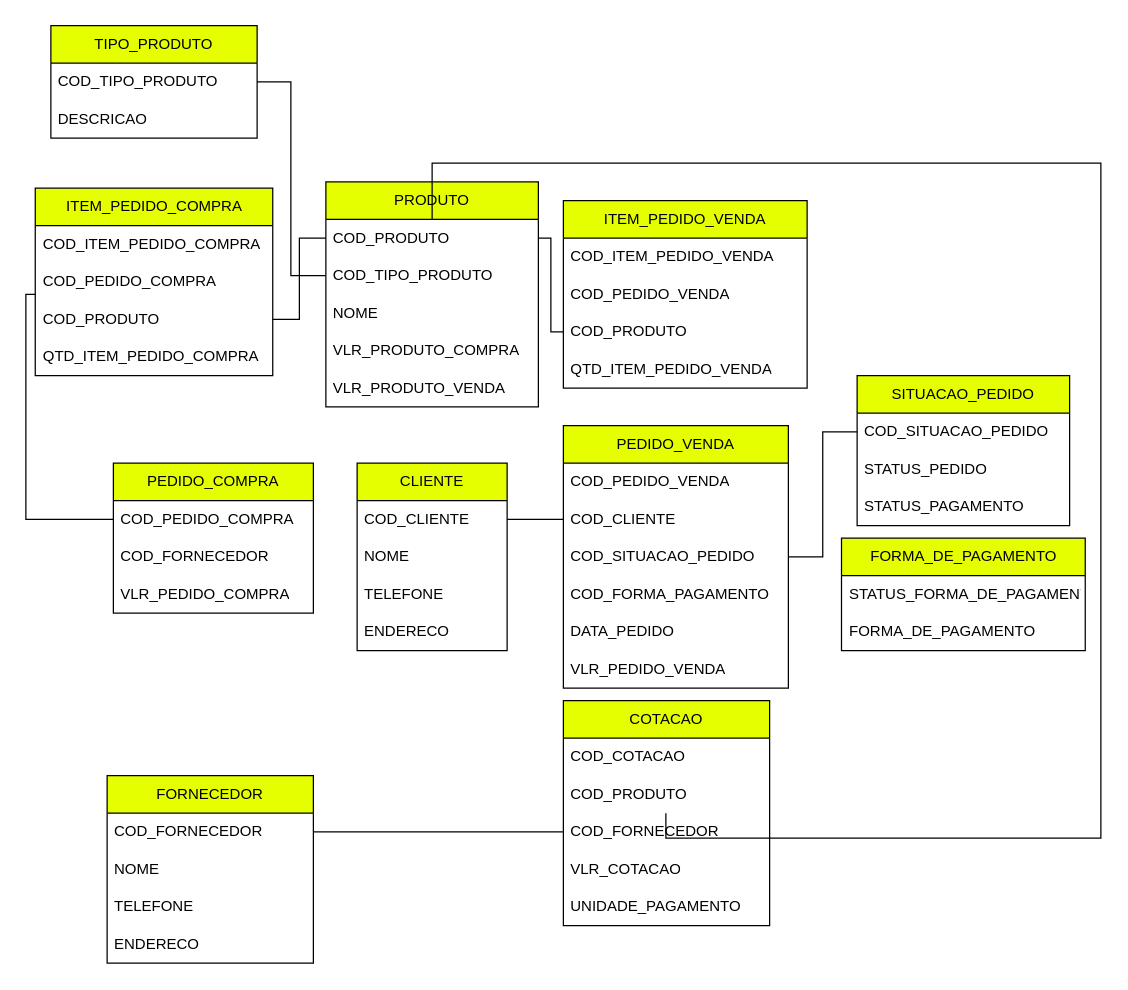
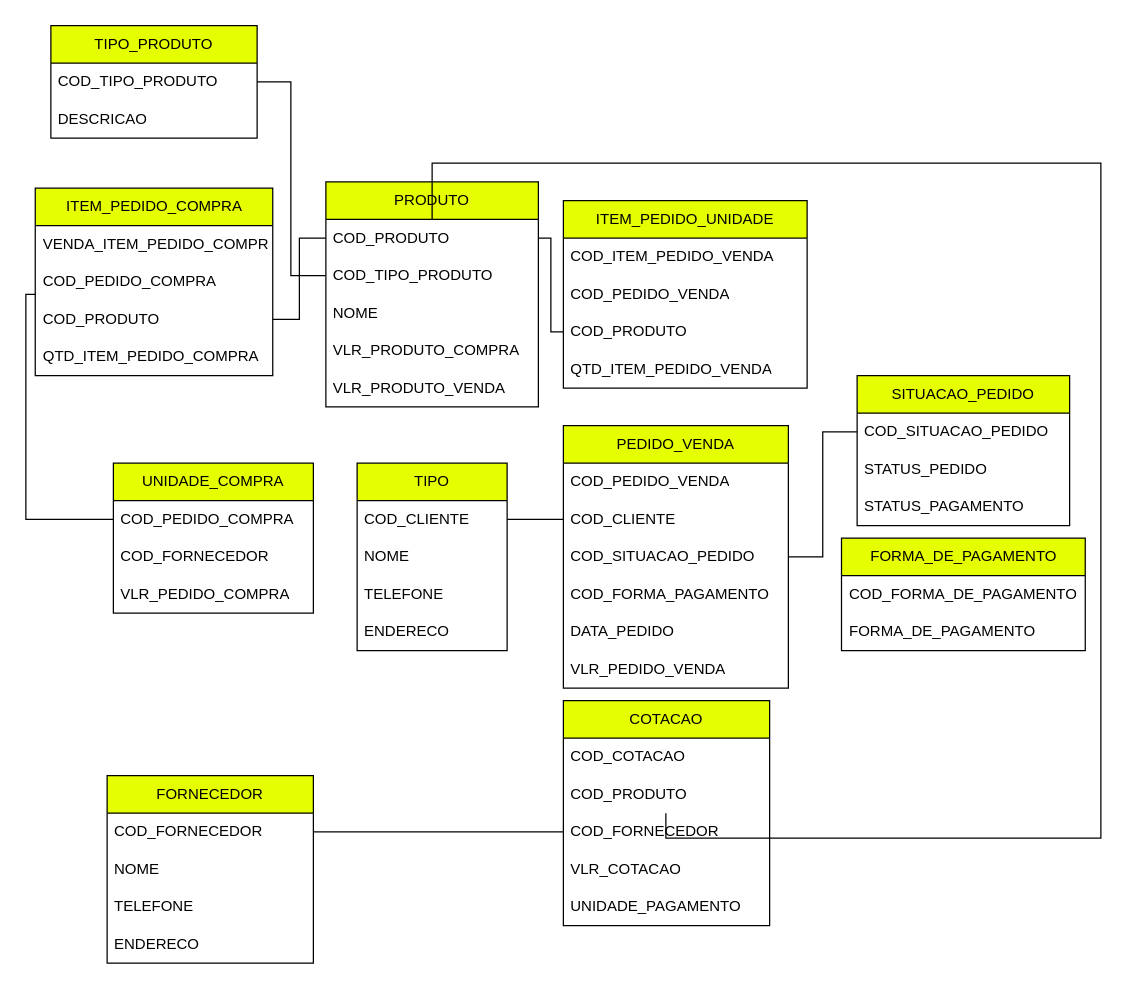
  <mxCell id="0" />
  <mxCell id="1" parent="0" />
  <mxCell id="2" value="PEDIDO_VENDA" style="swimlane;fontStyle=0;childLayout=stackLayout;horizontal=1;startSize=30;horizontalStack=0;resizeParent=1;resizeParentMax=0;resizeLast=0;collapsible=1;marginBottom=0;whiteSpace=wrap;html=1;fillColor=#E5FF00;" parent="1" vertex="1"><mxGeometry x="450" y="340" width="180" height="210" as="geometry" /></mxCell>
  <mxCell id="3" value="COD_PEDIDO_VENDA" style="text;strokeColor=none;fillColor=none;align=left;verticalAlign=middle;spacingLeft=4;spacingRight=4;overflow=hidden;points=[[0,0.5],[1,0.5]];portConstraint=eastwest;rotatable=0;whiteSpace=wrap;html=1;" parent="2" vertex="1"><mxGeometry y="30" width="180" height="30" as="geometry" /></mxCell>
  <mxCell id="4" value="COD_CLIENTE" style="text;strokeColor=none;fillColor=none;align=left;verticalAlign=middle;spacingLeft=4;spacingRight=4;overflow=hidden;points=[[0,0.5],[1,0.5]];portConstraint=eastwest;rotatable=0;whiteSpace=wrap;html=1;" parent="2" vertex="1"><mxGeometry y="60" width="180" height="30" as="geometry" /></mxCell>
  <mxCell id="5" value="COD_SITUACAO_PEDIDO" style="text;strokeColor=none;fillColor=none;align=left;verticalAlign=middle;spacingLeft=4;spacingRight=4;overflow=hidden;points=[[0,0.5],[1,0.5]];portConstraint=eastwest;rotatable=0;whiteSpace=wrap;html=1;" parent="2" vertex="1"><mxGeometry y="90" width="180" height="30" as="geometry" /></mxCell>
  <mxCell id="6" value="COD_FORMA_PAGAMENTO" style="text;strokeColor=none;fillColor=none;align=left;verticalAlign=middle;spacingLeft=4;spacingRight=4;overflow=hidden;points=[[0,0.5],[1,0.5]];portConstraint=eastwest;rotatable=0;whiteSpace=wrap;html=1;" parent="2" vertex="1"><mxGeometry y="120" width="180" height="30" as="geometry" /></mxCell>
  <mxCell id="7" value="DATA_PEDIDO" style="text;strokeColor=none;fillColor=none;align=left;verticalAlign=middle;spacingLeft=4;spacingRight=4;overflow=hidden;points=[[0,0.5],[1,0.5]];portConstraint=eastwest;rotatable=0;whiteSpace=wrap;html=1;" parent="2" vertex="1"><mxGeometry y="150" width="180" height="30" as="geometry" /></mxCell>
  <mxCell id="8" value="VLR_PEDIDO_VENDA" style="text;strokeColor=none;fillColor=none;align=left;verticalAlign=middle;spacingLeft=4;spacingRight=4;overflow=hidden;points=[[0,0.5],[1,0.5]];portConstraint=eastwest;rotatable=0;whiteSpace=wrap;html=1;" parent="2" vertex="1"><mxGeometry y="180" width="180" height="30" as="geometry" /></mxCell>
- <mxCell id="9" value="CLIENTE" style="swimlane;fontStyle=0;childLayout=stackLayout;horizontal=1;startSize=30;horizontalStack=0;resizeParent=1;resizeParentMax=0;resizeLast=0;collapsible=1;marginBottom=0;whiteSpace=wrap;html=1;fillColor=#E5FF00;" parent="1" vertex="1"><mxGeometry x="285" y="370" width="120" height="150" as="geometry" /></mxCell>
+ <mxCell id="9" value="TIPO" style="swimlane;fontStyle=0;childLayout=stackLayout;horizontal=1;startSize=30;horizontalStack=0;resizeParent=1;resizeParentMax=0;resizeLast=0;collapsible=1;marginBottom=0;whiteSpace=wrap;html=1;fillColor=#E5FF00;" parent="1" vertex="1"><mxGeometry x="285" y="370" width="120" height="150" as="geometry" /></mxCell>
  <mxCell id="10" value="COD_CLIENTE" style="text;strokeColor=none;fillColor=none;align=left;verticalAlign=middle;spacingLeft=4;spacingRight=4;overflow=hidden;points=[[0,0.5],[1,0.5]];portConstraint=eastwest;rotatable=0;whiteSpace=wrap;html=1;" parent="9" vertex="1"><mxGeometry y="30" width="120" height="30" as="geometry" /></mxCell>
  <mxCell id="11" value="NOME" style="text;strokeColor=none;fillColor=none;align=left;verticalAlign=middle;spacingLeft=4;spacingRight=4;overflow=hidden;points=[[0,0.5],[1,0.5]];portConstraint=eastwest;rotatable=0;whiteSpace=wrap;html=1;" parent="9" vertex="1"><mxGeometry y="60" width="120" height="30" as="geometry" /></mxCell>
  <mxCell id="12" value="TELEFONE" style="text;strokeColor=none;fillColor=none;align=left;verticalAlign=middle;spacingLeft=4;spacingRight=4;overflow=hidden;points=[[0,0.5],[1,0.5]];portConstraint=eastwest;rotatable=0;whiteSpace=wrap;html=1;" parent="9" vertex="1"><mxGeometry y="90" width="120" height="30" as="geometry" /></mxCell>
  <mxCell id="13" value="ENDERECO" style="text;strokeColor=none;fillColor=none;align=left;verticalAlign=middle;spacingLeft=4;spacingRight=4;overflow=hidden;points=[[0,0.5],[1,0.5]];portConstraint=eastwest;rotatable=0;whiteSpace=wrap;html=1;" parent="9" vertex="1"><mxGeometry y="120" width="120" height="30" as="geometry" /></mxCell>
  <mxCell id="14" value="" style="endArrow=none;html=1;rounded=0;entryX=0;entryY=0.5;entryDx=0;entryDy=0;exitX=1;exitY=0.5;exitDx=0;exitDy=0;" parent="1" source="10" target="4" edge="1"><mxGeometry width="50" height="50" relative="1" as="geometry"><mxPoint x="660" y="450" as="sourcePoint" /><mxPoint x="710" y="400" as="targetPoint" /></mxGeometry></mxCell>
  <mxCell id="15" value="SITUACAO_PEDIDO" style="swimlane;fontStyle=0;childLayout=stackLayout;horizontal=1;startSize=30;horizontalStack=0;resizeParent=1;resizeParentMax=0;resizeLast=0;collapsible=1;marginBottom=0;whiteSpace=wrap;html=1;fillColor=#E5FF00;" parent="1" vertex="1"><mxGeometry x="685" y="300" width="170" height="120" as="geometry" /></mxCell>
  <mxCell id="16" value="COD_SITUACAO_PEDIDO" style="text;strokeColor=none;fillColor=none;align=left;verticalAlign=middle;spacingLeft=4;spacingRight=4;overflow=hidden;points=[[0,0.5],[1,0.5]];portConstraint=eastwest;rotatable=0;whiteSpace=wrap;html=1;" parent="15" vertex="1"><mxGeometry y="30" width="170" height="30" as="geometry" /></mxCell>
  <mxCell id="17" value="STATUS_PEDIDO" style="text;strokeColor=none;fillColor=none;align=left;verticalAlign=middle;spacingLeft=4;spacingRight=4;overflow=hidden;points=[[0,0.5],[1,0.5]];portConstraint=eastwest;rotatable=0;whiteSpace=wrap;html=1;" parent="15" vertex="1"><mxGeometry y="60" width="170" height="30" as="geometry" /></mxCell>
  <mxCell id="18" value="STATUS_PAGAMENTO" style="text;strokeColor=none;fillColor=none;align=left;verticalAlign=middle;spacingLeft=4;spacingRight=4;overflow=hidden;points=[[0,0.5],[1,0.5]];portConstraint=eastwest;rotatable=0;whiteSpace=wrap;html=1;" parent="15" vertex="1"><mxGeometry y="90" width="170" height="30" as="geometry" /></mxCell>
  <mxCell id="19" value="" style="endArrow=none;html=1;rounded=0;entryX=1;entryY=0.5;entryDx=0;entryDy=0;exitX=0;exitY=0.5;exitDx=0;exitDy=0;edgeStyle=orthogonalEdgeStyle;" parent="1" source="16" target="5" edge="1"><mxGeometry width="50" height="50" relative="1" as="geometry"><mxPoint x="410" y="315" as="sourcePoint" /><mxPoint x="430" y="345" as="targetPoint" /></mxGeometry></mxCell>
  <mxCell id="20" value="FORMA_DE_PAGAMENTO" style="swimlane;fontStyle=0;childLayout=stackLayout;horizontal=1;startSize=30;horizontalStack=0;resizeParent=1;resizeParentMax=0;resizeLast=0;collapsible=1;marginBottom=0;whiteSpace=wrap;html=1;fillColor=#E5FF00;" parent="1" vertex="1"><mxGeometry x="672.5" y="430" width="195" height="90" as="geometry" /></mxCell>
- <mxCell id="21" value="STATUS_FORMA_DE_PAGAMENTO" style="text;strokeColor=none;fillColor=none;align=left;verticalAlign=middle;spacingLeft=4;spacingRight=4;overflow=hidden;points=[[0,0.5],[1,0.5]];portConstraint=eastwest;rotatable=0;whiteSpace=wrap;html=1;" parent="20" vertex="1"><mxGeometry y="30" width="195" height="30" as="geometry" /></mxCell>
+ <mxCell id="21" value="COD_FORMA_DE_PAGAMENTO" style="text;strokeColor=none;fillColor=none;align=left;verticalAlign=middle;spacingLeft=4;spacingRight=4;overflow=hidden;points=[[0,0.5],[1,0.5]];portConstraint=eastwest;rotatable=0;whiteSpace=wrap;html=1;" parent="20" vertex="1"><mxGeometry y="30" width="195" height="30" as="geometry" /></mxCell>
  <mxCell id="22" value="FORMA_DE_PAGAMENTO" style="text;strokeColor=none;fillColor=none;align=left;verticalAlign=middle;spacingLeft=4;spacingRight=4;overflow=hidden;points=[[0,0.5],[1,0.5]];portConstraint=eastwest;rotatable=0;whiteSpace=wrap;html=1;" parent="20" vertex="1"><mxGeometry y="60" width="195" height="30" as="geometry" /></mxCell>
  <mxCell id="23" value="PRODUTO" style="swimlane;fontStyle=0;childLayout=stackLayout;horizontal=1;startSize=30;horizontalStack=0;resizeParent=1;resizeParentMax=0;resizeLast=0;collapsible=1;marginBottom=0;whiteSpace=wrap;html=1;fillColor=#E5FF00;" parent="1" vertex="1"><mxGeometry x="260" y="145" width="170" height="180" as="geometry" /></mxCell>
  <mxCell id="24" value="COD_PRODUTO" style="text;strokeColor=none;fillColor=none;align=left;verticalAlign=middle;spacingLeft=4;spacingRight=4;overflow=hidden;points=[[0,0.5],[1,0.5]];portConstraint=eastwest;rotatable=0;whiteSpace=wrap;html=1;" parent="23" vertex="1"><mxGeometry y="30" width="170" height="30" as="geometry" /></mxCell>
  <mxCell id="25" value="COD_TIPO_PRODUTO" style="text;strokeColor=none;fillColor=none;align=left;verticalAlign=middle;spacingLeft=4;spacingRight=4;overflow=hidden;points=[[0,0.5],[1,0.5]];portConstraint=eastwest;rotatable=0;whiteSpace=wrap;html=1;" parent="23" vertex="1"><mxGeometry y="60" width="170" height="30" as="geometry" /></mxCell>
  <mxCell id="26" value="NOME" style="text;strokeColor=none;fillColor=none;align=left;verticalAlign=middle;spacingLeft=4;spacingRight=4;overflow=hidden;points=[[0,0.5],[1,0.5]];portConstraint=eastwest;rotatable=0;whiteSpace=wrap;html=1;" parent="23" vertex="1"><mxGeometry y="90" width="170" height="30" as="geometry" /></mxCell>
  <mxCell id="27" value="VLR_PRODUTO_COMPRA" style="text;strokeColor=none;fillColor=none;align=left;verticalAlign=middle;spacingLeft=4;spacingRight=4;overflow=hidden;points=[[0,0.5],[1,0.5]];portConstraint=eastwest;rotatable=0;whiteSpace=wrap;html=1;" parent="23" vertex="1"><mxGeometry y="120" width="170" height="30" as="geometry" /></mxCell>
  <mxCell id="28" value="VLR_PRODUTO_VENDA" style="text;strokeColor=none;fillColor=none;align=left;verticalAlign=middle;spacingLeft=4;spacingRight=4;overflow=hidden;points=[[0,0.5],[1,0.5]];portConstraint=eastwest;rotatable=0;whiteSpace=wrap;html=1;" parent="23" vertex="1"><mxGeometry y="150" width="170" height="30" as="geometry" /></mxCell>
- <mxCell id="29" value="ITEM_PEDIDO_VENDA" style="swimlane;fontStyle=0;childLayout=stackLayout;horizontal=1;startSize=30;horizontalStack=0;resizeParent=1;resizeParentMax=0;resizeLast=0;collapsible=1;marginBottom=0;whiteSpace=wrap;html=1;fillColor=#E5FF00;" parent="1" vertex="1"><mxGeometry x="450" y="160" width="195" height="150" as="geometry" /></mxCell>
+ <mxCell id="29" value="ITEM_PEDIDO_UNIDADE" style="swimlane;fontStyle=0;childLayout=stackLayout;horizontal=1;startSize=30;horizontalStack=0;resizeParent=1;resizeParentMax=0;resizeLast=0;collapsible=1;marginBottom=0;whiteSpace=wrap;html=1;fillColor=#E5FF00;" parent="1" vertex="1"><mxGeometry x="450" y="160" width="195" height="150" as="geometry" /></mxCell>
  <mxCell id="30" value="COD_ITEM_PEDIDO_VENDA" style="text;strokeColor=none;fillColor=none;align=left;verticalAlign=middle;spacingLeft=4;spacingRight=4;overflow=hidden;points=[[0,0.5],[1,0.5]];portConstraint=eastwest;rotatable=0;whiteSpace=wrap;html=1;" parent="29" vertex="1"><mxGeometry y="30" width="195" height="30" as="geometry" /></mxCell>
  <mxCell id="31" value="COD_PEDIDO_VENDA" style="text;strokeColor=none;fillColor=none;align=left;verticalAlign=middle;spacingLeft=4;spacingRight=4;overflow=hidden;points=[[0,0.5],[1,0.5]];portConstraint=eastwest;rotatable=0;whiteSpace=wrap;html=1;" parent="29" vertex="1"><mxGeometry y="60" width="195" height="30" as="geometry" /></mxCell>
  <mxCell id="32" value="COD_PRODUTO" style="text;strokeColor=none;fillColor=none;align=left;verticalAlign=middle;spacingLeft=4;spacingRight=4;overflow=hidden;points=[[0,0.5],[1,0.5]];portConstraint=eastwest;rotatable=0;whiteSpace=wrap;html=1;" parent="29" vertex="1"><mxGeometry y="90" width="195" height="30" as="geometry" /></mxCell>
  <mxCell id="33" value="QTD_ITEM_PEDIDO_VENDA" style="text;strokeColor=none;fillColor=none;align=left;verticalAlign=middle;spacingLeft=4;spacingRight=4;overflow=hidden;points=[[0,0.5],[1,0.5]];portConstraint=eastwest;rotatable=0;whiteSpace=wrap;html=1;" parent="29" vertex="1"><mxGeometry y="120" width="195" height="30" as="geometry" /></mxCell>
  <mxCell id="34" value="FORNECEDOR" style="swimlane;fontStyle=0;childLayout=stackLayout;horizontal=1;startSize=30;horizontalStack=0;resizeParent=1;resizeParentMax=0;resizeLast=0;collapsible=1;marginBottom=0;whiteSpace=wrap;html=1;fillColor=#E5FF00;" parent="1" vertex="1"><mxGeometry x="85" y="620" width="165" height="150" as="geometry" /></mxCell>
  <mxCell id="35" value="COD_FORNECEDOR" style="text;strokeColor=none;fillColor=none;align=left;verticalAlign=middle;spacingLeft=4;spacingRight=4;overflow=hidden;points=[[0,0.5],[1,0.5]];portConstraint=eastwest;rotatable=0;whiteSpace=wrap;html=1;" parent="34" vertex="1"><mxGeometry y="30" width="165" height="30" as="geometry" /></mxCell>
  <mxCell id="36" value="NOME" style="text;strokeColor=none;fillColor=none;align=left;verticalAlign=middle;spacingLeft=4;spacingRight=4;overflow=hidden;points=[[0,0.5],[1,0.5]];portConstraint=eastwest;rotatable=0;whiteSpace=wrap;html=1;" parent="34" vertex="1"><mxGeometry y="60" width="165" height="30" as="geometry" /></mxCell>
  <mxCell id="37" value="TELEFONE" style="text;strokeColor=none;fillColor=none;align=left;verticalAlign=middle;spacingLeft=4;spacingRight=4;overflow=hidden;points=[[0,0.5],[1,0.5]];portConstraint=eastwest;rotatable=0;whiteSpace=wrap;html=1;" parent="34" vertex="1"><mxGeometry y="90" width="165" height="30" as="geometry" /></mxCell>
  <mxCell id="38" value="ENDERECO" style="text;strokeColor=none;fillColor=none;align=left;verticalAlign=middle;spacingLeft=4;spacingRight=4;overflow=hidden;points=[[0,0.5],[1,0.5]];portConstraint=eastwest;rotatable=0;whiteSpace=wrap;html=1;" parent="34" vertex="1"><mxGeometry y="120" width="165" height="30" as="geometry" /></mxCell>
  <mxCell id="39" value="" style="endArrow=none;html=1;rounded=0;entryX=0;entryY=0.5;entryDx=0;entryDy=0;exitX=1;exitY=0.5;exitDx=0;exitDy=0;edgeStyle=orthogonalEdgeStyle;" parent="1" source="24" target="32" edge="1"><mxGeometry width="50" height="50" relative="1" as="geometry"><mxPoint x="400" y="480" as="sourcePoint" /><mxPoint x="430" y="345" as="targetPoint" /></mxGeometry></mxCell>
- <mxCell id="40" value="PEDIDO_COMPRA" style="swimlane;fontStyle=0;childLayout=stackLayout;horizontal=1;startSize=30;horizontalStack=0;resizeParent=1;resizeParentMax=0;resizeLast=0;collapsible=1;marginBottom=0;whiteSpace=wrap;html=1;fillColor=#E5FF00;" parent="1" vertex="1"><mxGeometry x="90" y="370" width="160" height="120" as="geometry" /></mxCell>
+ <mxCell id="40" value="UNIDADE_COMPRA" style="swimlane;fontStyle=0;childLayout=stackLayout;horizontal=1;startSize=30;horizontalStack=0;resizeParent=1;resizeParentMax=0;resizeLast=0;collapsible=1;marginBottom=0;whiteSpace=wrap;html=1;fillColor=#E5FF00;" parent="1" vertex="1"><mxGeometry x="90" y="370" width="160" height="120" as="geometry" /></mxCell>
  <mxCell id="41" value="COD_PEDIDO_COMPRA" style="text;strokeColor=none;fillColor=none;align=left;verticalAlign=middle;spacingLeft=4;spacingRight=4;overflow=hidden;points=[[0,0.5],[1,0.5]];portConstraint=eastwest;rotatable=0;whiteSpace=wrap;html=1;" parent="40" vertex="1"><mxGeometry y="30" width="160" height="30" as="geometry" /></mxCell>
  <mxCell id="42" value="COD_FORNECEDOR" style="text;strokeColor=none;fillColor=none;align=left;verticalAlign=middle;spacingLeft=4;spacingRight=4;overflow=hidden;points=[[0,0.5],[1,0.5]];portConstraint=eastwest;rotatable=0;whiteSpace=wrap;html=1;" parent="40" vertex="1"><mxGeometry y="60" width="160" height="30" as="geometry" /></mxCell>
  <mxCell id="43" value="VLR_PEDIDO_COMPRA" style="text;strokeColor=none;fillColor=none;align=left;verticalAlign=middle;spacingLeft=4;spacingRight=4;overflow=hidden;points=[[0,0.5],[1,0.5]];portConstraint=eastwest;rotatable=0;whiteSpace=wrap;html=1;" parent="40" vertex="1"><mxGeometry y="90" width="160" height="30" as="geometry" /></mxCell>
  <mxCell id="44" value="ITEM_PEDIDO_COMPRA" style="swimlane;fontStyle=0;childLayout=stackLayout;horizontal=1;startSize=30;horizontalStack=0;resizeParent=1;resizeParentMax=0;resizeLast=0;collapsible=1;marginBottom=0;whiteSpace=wrap;html=1;fillColor=#E5FF00;" parent="1" vertex="1"><mxGeometry x="27.5" y="150" width="190" height="150" as="geometry" /></mxCell>
- <mxCell id="45" value="COD_ITEM_PEDIDO_COMPRA" style="text;strokeColor=none;fillColor=none;align=left;verticalAlign=middle;spacingLeft=4;spacingRight=4;overflow=hidden;points=[[0,0.5],[1,0.5]];portConstraint=eastwest;rotatable=0;whiteSpace=wrap;html=1;" parent="44" vertex="1"><mxGeometry y="30" width="190" height="30" as="geometry" /></mxCell>
+ <mxCell id="45" value="VENDA_ITEM_PEDIDO_COMPRA" style="text;strokeColor=none;fillColor=none;align=left;verticalAlign=middle;spacingLeft=4;spacingRight=4;overflow=hidden;points=[[0,0.5],[1,0.5]];portConstraint=eastwest;rotatable=0;whiteSpace=wrap;html=1;" parent="44" vertex="1"><mxGeometry y="30" width="190" height="30" as="geometry" /></mxCell>
  <mxCell id="46" value="COD_PEDIDO_COMPRA" style="text;strokeColor=none;fillColor=none;align=left;verticalAlign=middle;spacingLeft=4;spacingRight=4;overflow=hidden;points=[[0,0.5],[1,0.5]];portConstraint=eastwest;rotatable=0;whiteSpace=wrap;html=1;" parent="44" vertex="1"><mxGeometry y="60" width="190" height="30" as="geometry" /></mxCell>
  <mxCell id="47" value="COD_PRODUTO" style="text;strokeColor=none;fillColor=none;align=left;verticalAlign=middle;spacingLeft=4;spacingRight=4;overflow=hidden;points=[[0,0.5],[1,0.5]];portConstraint=eastwest;rotatable=0;whiteSpace=wrap;html=1;" parent="44" vertex="1"><mxGeometry y="90" width="190" height="30" as="geometry" /></mxCell>
  <mxCell id="48" value="QTD_ITEM_PEDIDO_COMPRA" style="text;strokeColor=none;fillColor=none;align=left;verticalAlign=middle;spacingLeft=4;spacingRight=4;overflow=hidden;points=[[0,0.5],[1,0.5]];portConstraint=eastwest;rotatable=0;whiteSpace=wrap;html=1;" parent="44" vertex="1"><mxGeometry y="120" width="190" height="30" as="geometry" /></mxCell>
  <mxCell id="49" value="" style="endArrow=none;html=1;rounded=0;entryX=0;entryY=0.5;entryDx=0;entryDy=0;exitX=1;exitY=0.5;exitDx=0;exitDy=0;edgeStyle=orthogonalEdgeStyle;" parent="1" source="47" target="24" edge="1"><mxGeometry width="50" height="50" relative="1" as="geometry"><mxPoint x="240" y="475" as="sourcePoint" /><mxPoint x="210" y="385" as="targetPoint" /></mxGeometry></mxCell>
  <mxCell id="50" value="TIPO_PRODUTO" style="swimlane;fontStyle=0;childLayout=stackLayout;horizontal=1;startSize=30;horizontalStack=0;resizeParent=1;resizeParentMax=0;resizeLast=0;collapsible=1;marginBottom=0;whiteSpace=wrap;html=1;fillColor=#E5FF00;" parent="1" vertex="1"><mxGeometry x="40" y="20" width="165" height="90" as="geometry" /></mxCell>
  <mxCell id="51" value="COD_TIPO_PRODUTO" style="text;strokeColor=none;fillColor=none;align=left;verticalAlign=middle;spacingLeft=4;spacingRight=4;overflow=hidden;points=[[0,0.5],[1,0.5]];portConstraint=eastwest;rotatable=0;whiteSpace=wrap;html=1;" parent="50" vertex="1"><mxGeometry y="30" width="165" height="30" as="geometry" /></mxCell>
  <mxCell id="52" value="DESCRICAO" style="text;strokeColor=none;fillColor=none;align=left;verticalAlign=middle;spacingLeft=4;spacingRight=4;overflow=hidden;points=[[0,0.5],[1,0.5]];portConstraint=eastwest;rotatable=0;whiteSpace=wrap;html=1;" parent="50" vertex="1"><mxGeometry y="60" width="165" height="30" as="geometry" /></mxCell>
  <mxCell id="53" value="COTACAO" style="swimlane;fontStyle=0;childLayout=stackLayout;horizontal=1;startSize=30;horizontalStack=0;resizeParent=1;resizeParentMax=0;resizeLast=0;collapsible=1;marginBottom=0;whiteSpace=wrap;html=1;fillColor=#E5FF00;" parent="1" vertex="1"><mxGeometry x="450" y="560" width="165" height="180" as="geometry" /></mxCell>
  <mxCell id="54" value="COD_COTACAO" style="text;strokeColor=none;fillColor=none;align=left;verticalAlign=middle;spacingLeft=4;spacingRight=4;overflow=hidden;points=[[0,0.5],[1,0.5]];portConstraint=eastwest;rotatable=0;whiteSpace=wrap;html=1;" parent="53" vertex="1"><mxGeometry y="30" width="165" height="30" as="geometry" /></mxCell>
  <mxCell id="55" value="COD_PRODUTO" style="text;strokeColor=none;fillColor=none;align=left;verticalAlign=middle;spacingLeft=4;spacingRight=4;overflow=hidden;points=[[0,0.5],[1,0.5]];portConstraint=eastwest;rotatable=0;whiteSpace=wrap;html=1;" parent="53" vertex="1"><mxGeometry y="60" width="165" height="30" as="geometry" /></mxCell>
  <mxCell id="56" value="COD_FORNECEDOR" style="text;strokeColor=none;fillColor=none;align=left;verticalAlign=middle;spacingLeft=4;spacingRight=4;overflow=hidden;points=[[0,0.5],[1,0.5]];portConstraint=eastwest;rotatable=0;whiteSpace=wrap;html=1;" parent="53" vertex="1"><mxGeometry y="90" width="165" height="30" as="geometry" /></mxCell>
  <mxCell id="57" value="VLR_COTACAO" style="text;strokeColor=none;fillColor=none;align=left;verticalAlign=middle;spacingLeft=4;spacingRight=4;overflow=hidden;points=[[0,0.5],[1,0.5]];portConstraint=eastwest;rotatable=0;whiteSpace=wrap;html=1;" parent="53" vertex="1"><mxGeometry y="120" width="165" height="30" as="geometry" /></mxCell>
  <mxCell id="58" value="UNIDADE_PAGAMENTO" style="text;strokeColor=none;fillColor=none;align=left;verticalAlign=middle;spacingLeft=4;spacingRight=4;overflow=hidden;points=[[0,0.5],[1,0.5]];portConstraint=eastwest;rotatable=0;whiteSpace=wrap;html=1;" parent="53" vertex="1"><mxGeometry y="150" width="165" height="30" as="geometry" /></mxCell>
  <mxCell id="59" value="" style="endArrow=none;html=1;rounded=0;exitX=1;exitY=0.5;exitDx=0;exitDy=0;entryX=0;entryY=0.5;entryDx=0;entryDy=0;edgeStyle=orthogonalEdgeStyle;" parent="1" source="51" target="25" edge="1"><mxGeometry width="50" height="50" relative="1" as="geometry"><mxPoint x="200" y="325" as="sourcePoint" /><mxPoint x="240" y="170" as="targetPoint" /><Array as="points"><mxPoint x="232" y="65" /><mxPoint x="232" y="220" /></Array></mxGeometry></mxCell>
  <mxCell id="60" value="" style="endArrow=none;html=1;rounded=0;edgeStyle=orthogonalEdgeStyle;" edge="1" parent="1" source="24" target="55"><mxGeometry relative="1" as="geometry"><mxPoint x="310" y="420" as="sourcePoint" /><mxPoint x="470" y="420" as="targetPoint" /><Array as="points"><mxPoint x="345" y="130" /><mxPoint x="880" y="130" /><mxPoint x="880" y="670" /><mxPoint x="532" y="670" /></Array></mxGeometry></mxCell>
  <mxCell id="61" value="" style="endArrow=none;html=1;rounded=0;edgeStyle=orthogonalEdgeStyle;" edge="1" parent="1" source="46" target="41"><mxGeometry relative="1" as="geometry"><mxPoint x="310" y="420" as="sourcePoint" /><mxPoint x="470" y="420" as="targetPoint" /><Array as="points"><mxPoint x="20" y="235" /><mxPoint x="20" y="415" /></Array></mxGeometry></mxCell>
  <mxCell id="62" value="" style="endArrow=none;html=1;rounded=0;" edge="1" parent="1" source="35" target="56"><mxGeometry relative="1" as="geometry"><mxPoint x="310" y="420" as="sourcePoint" /><mxPoint x="470" y="420" as="targetPoint" /></mxGeometry></mxCell>
